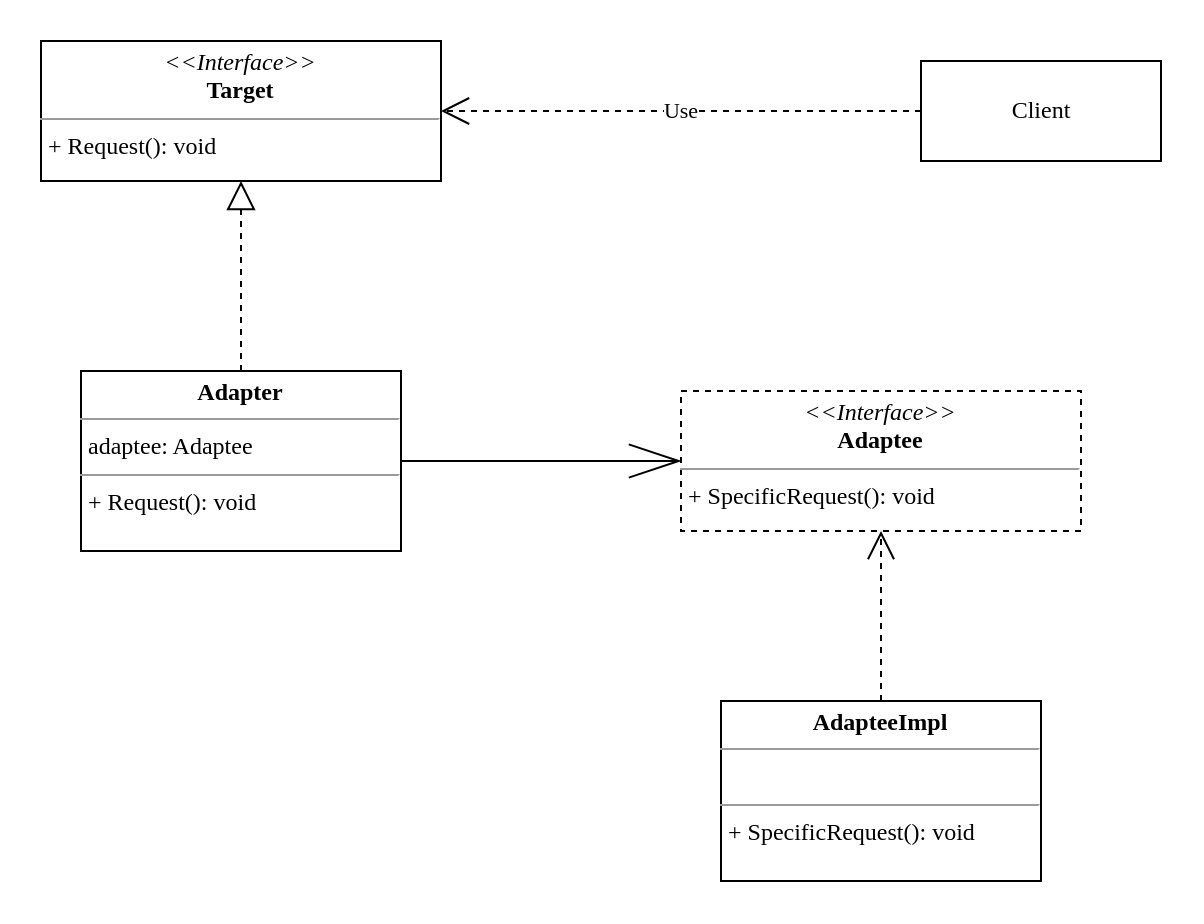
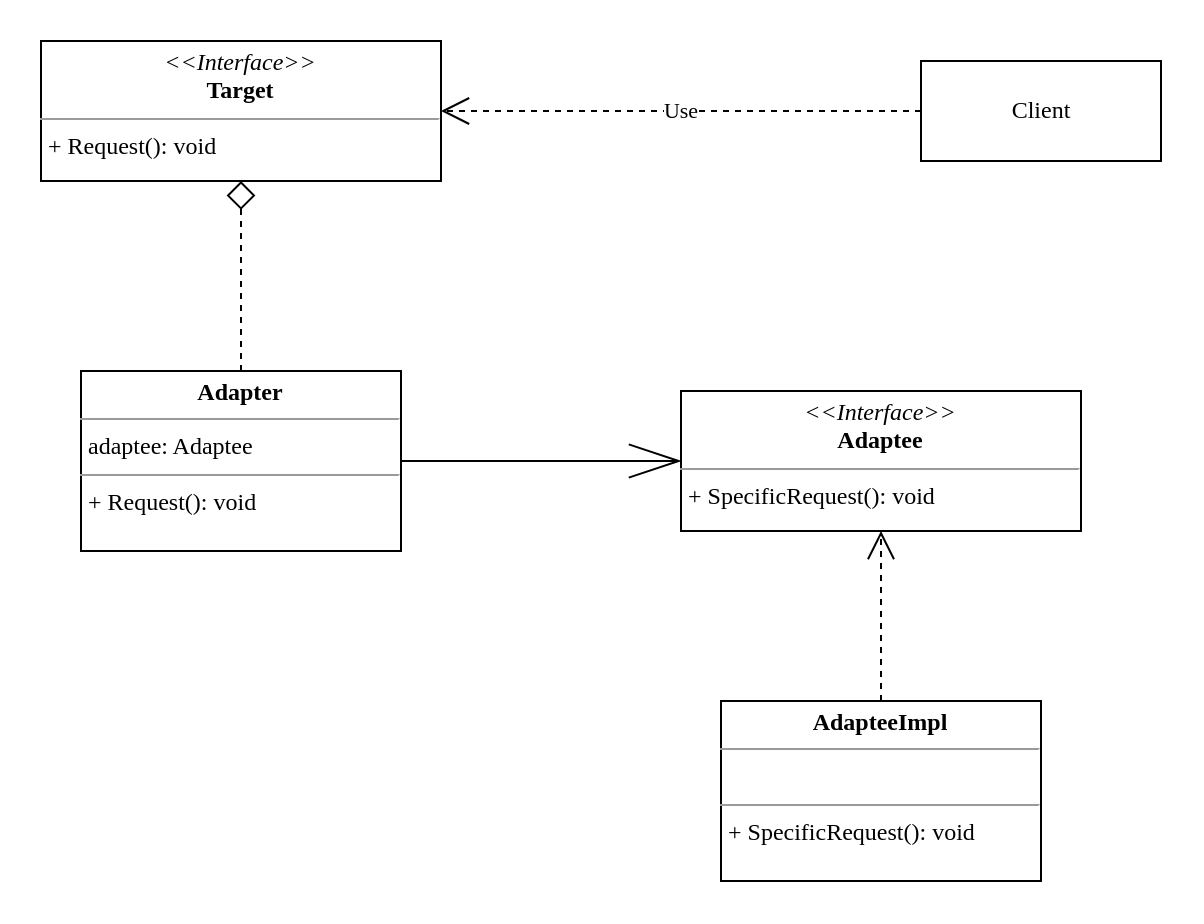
  <mxCell id="0" />
  <mxCell id="1" parent="0" />
  <mxCell id="2" value="&lt;p style=&quot;margin: 0px ; margin-top: 4px ; text-align: center&quot;&gt;&lt;i&gt;&amp;lt;&amp;lt;Interface&amp;gt;&amp;gt;&lt;/i&gt;&lt;br&gt;&lt;b&gt;Target&lt;/b&gt;&lt;/p&gt;&lt;hr size=&quot;1&quot;&gt;&lt;p style=&quot;margin: 0px ; margin-left: 4px&quot;&gt;+ Request(): void&lt;br&gt;&lt;/p&gt;" style="verticalAlign=top;align=left;overflow=fill;fontSize=12;fontFamily=Times New Roman;html=1;" vertex="1" parent="1"><mxGeometry x="20" y="20" width="200" height="70" as="geometry" /></mxCell>
  <mxCell id="3" value="&lt;p style=&quot;margin: 0px ; margin-top: 4px ; text-align: center&quot;&gt;&lt;b&gt;Adapter&lt;/b&gt;&lt;/p&gt;&lt;hr size=&quot;1&quot;&gt;&lt;p style=&quot;margin: 0px ; margin-left: 4px&quot;&gt;adaptee: Adaptee&lt;/p&gt;&lt;hr size=&quot;1&quot;&gt;&lt;p style=&quot;margin: 0px ; margin-left: 4px&quot;&gt;+ Request(): void&lt;/p&gt;" style="verticalAlign=top;align=left;overflow=fill;fontSize=12;fontFamily=Times New Roman;html=1;" vertex="1" parent="1"><mxGeometry x="40" y="185" width="160" height="90" as="geometry" /></mxCell>
  <mxCell id="4" value="" style="endArrow=openThin;endFill=0;endSize=24;html=1;fontFamily=Times New Roman;entryX=0;entryY=0.5;entryDx=0;entryDy=0;" edge="1" parent="1" source="3" target="8"><mxGeometry width="160" relative="1" as="geometry"><mxPoint x="190" y="230" as="sourcePoint" /><mxPoint x="160" y="230" as="targetPoint" /></mxGeometry></mxCell>
- <mxCell id="5" value="" style="endArrow=block;dashed=1;endFill=0;endSize=12;html=1;fontFamily=Times New Roman;exitX=0.5;exitY=0;exitDx=0;exitDy=0;" edge="1" parent="1" source="3" target="2"><mxGeometry width="160" relative="1" as="geometry"><mxPoint x="-60" y="360" as="sourcePoint" /><mxPoint x="100" y="360" as="targetPoint" /></mxGeometry></mxCell>
+ <mxCell id="5" value="" style="endArrow=diamond;dashed=1;endFill=0;endSize=12;html=1;fontFamily=Times New Roman;exitX=0.5;exitY=0;exitDx=0;exitDy=0;" edge="1" parent="1" source="3" target="2"><mxGeometry width="160" relative="1" as="geometry"><mxPoint x="-60" y="360" as="sourcePoint" /><mxPoint x="100" y="360" as="targetPoint" /></mxGeometry></mxCell>
  <mxCell id="6" value="Client" style="html=1;fontFamily=Times New Roman;" vertex="1" parent="1"><mxGeometry x="460" y="30" width="120" height="50" as="geometry" /></mxCell>
  <mxCell id="7" value="Use" style="endArrow=open;endSize=12;dashed=1;html=1;fontFamily=Times New Roman;exitX=0;exitY=0.5;exitDx=0;exitDy=0;entryX=1;entryY=0.5;entryDx=0;entryDy=0;" edge="1" parent="1" source="6" target="2"><mxGeometry width="160" relative="1" as="geometry"><mxPoint x="450" y="140" as="sourcePoint" /><mxPoint x="610" y="140" as="targetPoint" /></mxGeometry></mxCell>
- <mxCell id="8" value="&lt;p style=&quot;margin: 0px ; margin-top: 4px ; text-align: center&quot;&gt;&lt;i&gt;&amp;lt;&amp;lt;Interface&amp;gt;&amp;gt;&lt;/i&gt;&lt;br&gt;&lt;b&gt;Adaptee&lt;/b&gt;&lt;/p&gt;&lt;hr size=&quot;1&quot;&gt;&lt;p style=&quot;margin: 0px ; margin-left: 4px&quot;&gt;+ SpecificRequest(): void&lt;br&gt;&lt;/p&gt;" style="verticalAlign=top;align=left;overflow=fill;fontSize=12;fontFamily=Times New Roman;html=1;dashed=1;" vertex="1" parent="1"><mxGeometry x="340" y="195" width="200" height="70" as="geometry" /></mxCell>
+ <mxCell id="8" value="&lt;p style=&quot;margin: 0px ; margin-top: 4px ; text-align: center&quot;&gt;&lt;i&gt;&amp;lt;&amp;lt;Interface&amp;gt;&amp;gt;&lt;/i&gt;&lt;br&gt;&lt;b&gt;Adaptee&lt;/b&gt;&lt;/p&gt;&lt;hr size=&quot;1&quot;&gt;&lt;p style=&quot;margin: 0px ; margin-left: 4px&quot;&gt;+ SpecificRequest(): void&lt;br&gt;&lt;/p&gt;" style="verticalAlign=top;align=left;overflow=fill;fontSize=12;fontFamily=Times New Roman;html=1;" vertex="1" parent="1"><mxGeometry x="340" y="195" width="200" height="70" as="geometry" /></mxCell>
  <mxCell id="9" value="&lt;p style=&quot;margin: 0px ; margin-top: 4px ; text-align: center&quot;&gt;&lt;b&gt;AdapteeImpl&lt;/b&gt;&lt;/p&gt;&lt;hr size=&quot;1&quot;&gt;&lt;p style=&quot;margin: 0px ; margin-left: 4px&quot;&gt;&lt;br&gt;&lt;/p&gt;&lt;hr size=&quot;1&quot;&gt;&lt;p style=&quot;margin: 0px ; margin-left: 4px&quot;&gt;+ SpecificRequest(): void&lt;/p&gt;" style="verticalAlign=top;align=left;overflow=fill;fontSize=12;fontFamily=Times New Roman;html=1;" vertex="1" parent="1"><mxGeometry x="360" y="350" width="160" height="90" as="geometry" /></mxCell>
  <mxCell id="10" value="" style="endArrow=open;dashed=1;endFill=0;endSize=12;html=1;fontFamily=Times New Roman;exitX=0.5;exitY=0;exitDx=0;exitDy=0;" edge="1" parent="1" source="9" target="8"><mxGeometry width="160" relative="1" as="geometry"><mxPoint x="300" y="370" as="sourcePoint" /><mxPoint x="300" y="275" as="targetPoint" /></mxGeometry></mxCell>
